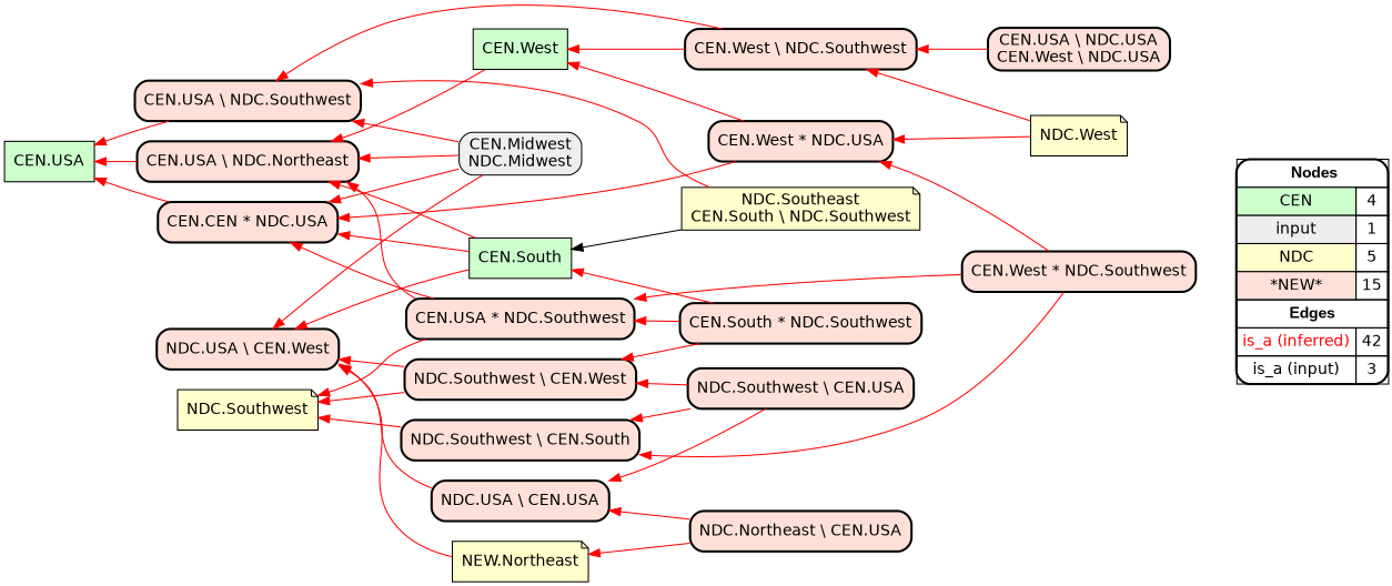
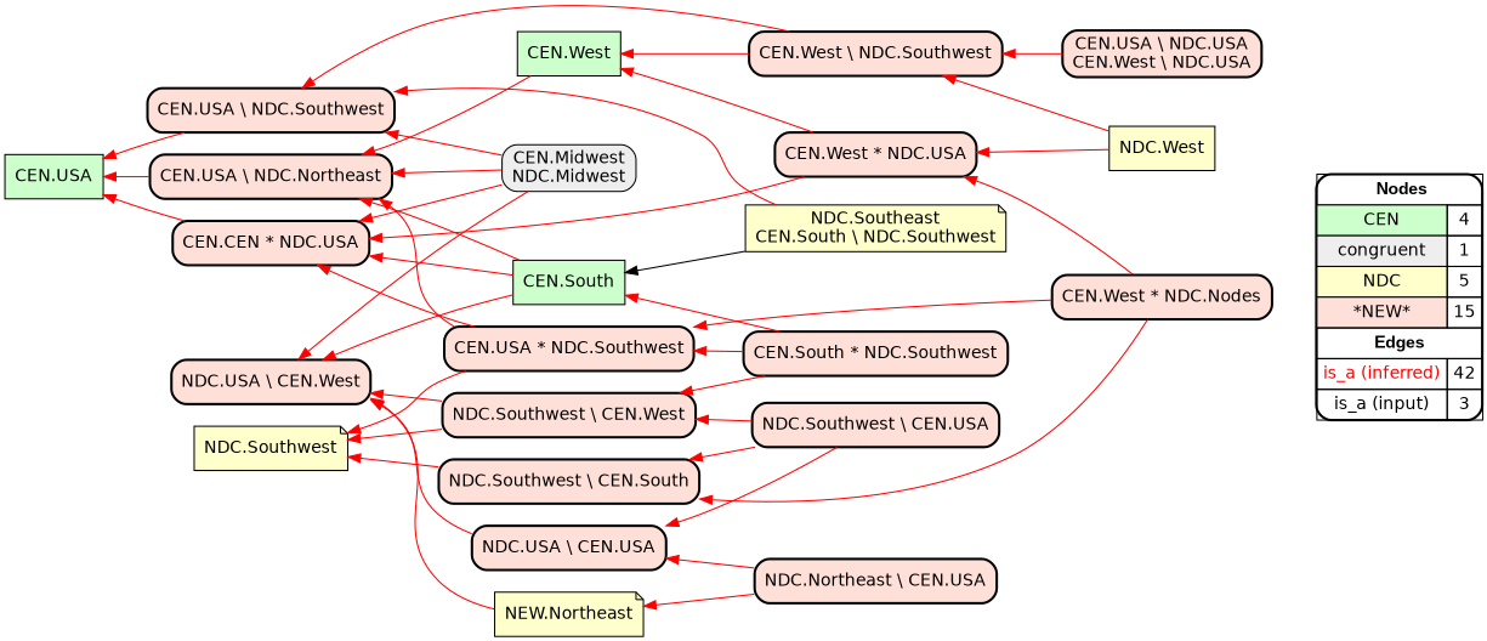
  digraph {
    rankdir=RL
    node [fillcolor="#FFE0D8" fontname=helvetica shape=box style="filled,rounded,bold"]
    edge [arrowhead=normal color="#FF0000" constraint=true penwidth=1 style=solid]
-   n1 [fillcolor=white label=<   <TABLE BORDER="0" CELLBORDER="1" CELLSPACING="0" CELLPADDING="4">  <TR> <TD COLSPAN="2"><font face="Arial Black"> Nodes</font></TD> </TR>  <TR>   <TD bgcolor="#CCFFCC" fontname="helvetica">CEN</TD>   <TD>4</TD>   </TR>  <TR>   <TD bgcolor="#EEEEEE" fontname="helvetica">input</TD>   <TD>1</TD>   </TR>  <TR>   <TD bgcolor="#FFFFCC" fontname="helvetica">NDC</TD>   <TD>5</TD>   </TR>  <TR>   <TD bgcolor="#FFE0D8" fontname="helvetica">*NEW*</TD>   <TD>15</TD>   </TR>  <TR> <TD COLSPAN="2"><font face = "Arial Black"> Edges </font></TD> </TR>  <TR>   <TD><font color ="#FF0000">is_a (inferred)</font></TD><TD>42</TD> </TR> <TR>   <TD><font color ="#000000">is_a (input)</font></TD><TD>3</TD> </TR> </TABLE>   > margin=0]
+   n1 [fillcolor=white label=<   <TABLE BORDER="0" CELLBORDER="1" CELLSPACING="0" CELLPADDING="4">  <TR> <TD COLSPAN="2"><font face="Arial Black"> Nodes</font></TD> </TR>  <TR>   <TD bgcolor="#CCFFCC" fontname="helvetica">CEN</TD>   <TD>4</TD>   </TR>  <TR>   <TD bgcolor="#EEEEEE" fontname="helvetica">congruent</TD>   <TD>1</TD>   </TR>  <TR>   <TD bgcolor="#FFFFCC" fontname="helvetica">NDC</TD>   <TD>5</TD>   </TR>  <TR>   <TD bgcolor="#FFE0D8" fontname="helvetica">*NEW*</TD>   <TD>15</TD>   </TR>  <TR> <TD COLSPAN="2"><font face = "Arial Black"> Edges </font></TD> </TR>  <TR>   <TD><font color ="#FF0000">is_a (inferred)</font></TD><TD>42</TD> </TR> <TR>   <TD><font color ="#000000">is_a (input)</font></TD><TD>3</TD> </TR> </TABLE>   > margin=0]
    "CEN.USA" [fillcolor="#CCFFCC" style=filled]
    n3 [fillcolor="#FFFFCC" label="NEW.Northeast" shape=note style=filled]
    "NDC.USA \\ CEN.West"
    "CEN.USA \\ NDC.Southwest"
    n6 [label="CEN.CEN * NDC.USA"]
    "CEN.West" [fillcolor="#CCFFCC" style=filled]
    "CEN.USA \\ NDC.Northeast"
    "CEN.South" [fillcolor="#CCFFCC" style=filled]
    "CEN.Midwest\nNDC.Midwest" [fillcolor="#EEEEEE" style="filled,rounded"]
    "NDC.Southeast\nCEN.South \\ NDC.Southwest" [fillcolor="#FFFFCC" shape=note style=filled]
-   "NDC.West" [fillcolor="#FFFFCC" shape=note style=filled]
+   "NDC.West" [fillcolor="#FFFFCC" style=filled]
    "CEN.West * NDC.USA"
    "CEN.West \\ NDC.Southwest"
    "NDC.Southwest" [fillcolor="#FFFFCC" shape=note style=filled]
-   "CEN.West * NDC.Southwest"
+   "CEN.West * NDC.Southwest" [label="CEN.West * NDC.Nodes"]
    "NDC.Southwest \\ CEN.South"
    "CEN.USA * NDC.Southwest"
    "NDC.Southwest \\ CEN.West"
    "NDC.Southwest \\ CEN.USA"
    "NDC.USA \\ CEN.USA"
    "CEN.South * NDC.Southwest"
    "NDC.Northeast \\ CEN.USA"
    "CEN.USA \\ NDC.USA\nCEN.West \\ NDC.USA"
    subgraph sub_1 {
      rank=source
      n1
    }
    n3 -> "NDC.USA \\ CEN.West"
    "CEN.USA \\ NDC.Southwest" -> "CEN.USA"
    n6 -> "CEN.USA"
    "CEN.West" -> "CEN.USA \\ NDC.Northeast"
    "CEN.USA \\ NDC.Northeast" -> "CEN.USA"
    "CEN.South" -> "NDC.USA \\ CEN.West"
    "CEN.South" -> n6
    "CEN.South" -> "CEN.USA \\ NDC.Northeast"
    "CEN.Midwest\nNDC.Midwest" -> "NDC.USA \\ CEN.West"
    "CEN.Midwest\nNDC.Midwest" -> "CEN.USA \\ NDC.Southwest"
    "CEN.Midwest\nNDC.Midwest" -> n6
    "CEN.Midwest\nNDC.Midwest" -> "CEN.USA \\ NDC.Northeast"
    "NDC.Southeast\nCEN.South \\ NDC.Southwest" -> "CEN.USA \\ NDC.Southwest"
    "NDC.Southeast\nCEN.South \\ NDC.Southwest" -> "CEN.South" [color="#000000"]
    "NDC.West" -> "CEN.West * NDC.USA"
    "NDC.West" -> "CEN.West \\ NDC.Southwest"
    "CEN.West * NDC.USA" -> n6
    "CEN.West * NDC.USA" -> "CEN.West"
    "CEN.West \\ NDC.Southwest" -> "CEN.USA \\ NDC.Southwest"
    "CEN.West \\ NDC.Southwest" -> "CEN.West"
    "CEN.West * NDC.Southwest" -> "CEN.West * NDC.USA"
    "CEN.West * NDC.Southwest" -> "NDC.Southwest \\ CEN.South"
    "CEN.West * NDC.Southwest" -> "CEN.USA * NDC.Southwest"
    "NDC.Southwest \\ CEN.South" -> "NDC.Southwest"
    "CEN.USA * NDC.Southwest" -> n6
    "CEN.USA * NDC.Southwest" -> "CEN.USA \\ NDC.Northeast"
    "CEN.USA * NDC.Southwest" -> "NDC.Southwest"
    "NDC.Southwest \\ CEN.West" -> "NDC.USA \\ CEN.West"
    "NDC.Southwest \\ CEN.West" -> "NDC.Southwest"
    "NDC.Southwest \\ CEN.USA" -> "NDC.Southwest \\ CEN.South"
    "NDC.Southwest \\ CEN.USA" -> "NDC.Southwest \\ CEN.West"
    "NDC.Southwest \\ CEN.USA" -> "NDC.USA \\ CEN.USA"
    "NDC.USA \\ CEN.USA" -> "NDC.USA \\ CEN.West"
    "CEN.South * NDC.Southwest" -> "CEN.South"
    "CEN.South * NDC.Southwest" -> "CEN.USA * NDC.Southwest"
    "CEN.South * NDC.Southwest" -> "NDC.Southwest \\ CEN.West"
    "NDC.Northeast \\ CEN.USA" -> n3
    "NDC.Northeast \\ CEN.USA" -> "NDC.USA \\ CEN.USA"
    "CEN.USA \\ NDC.USA\nCEN.West \\ NDC.USA" -> "CEN.West \\ NDC.Southwest"
  }
